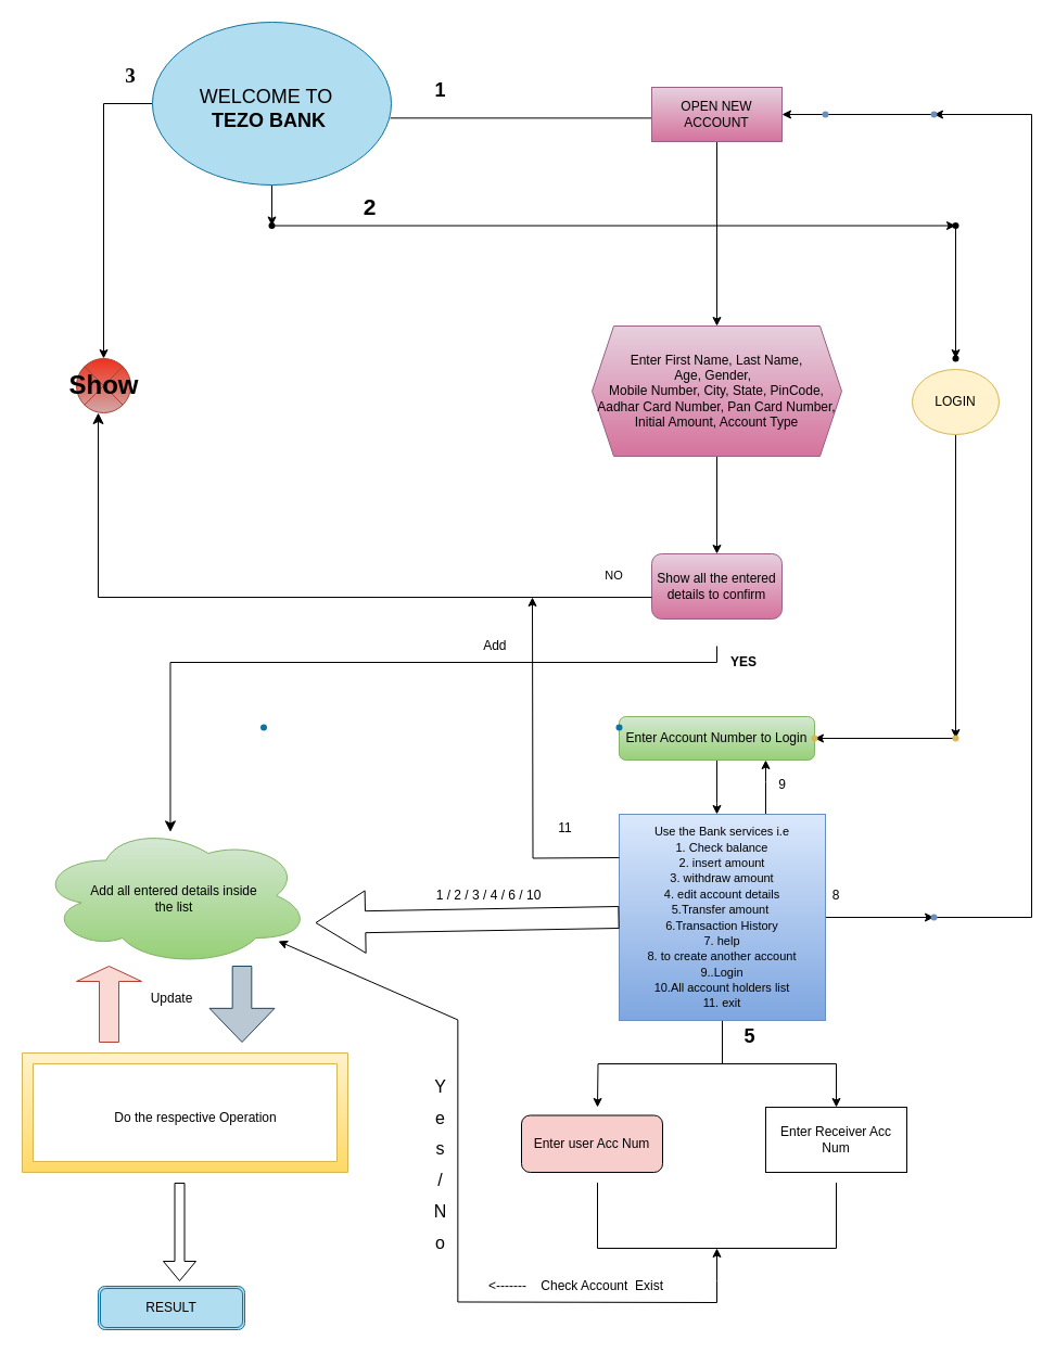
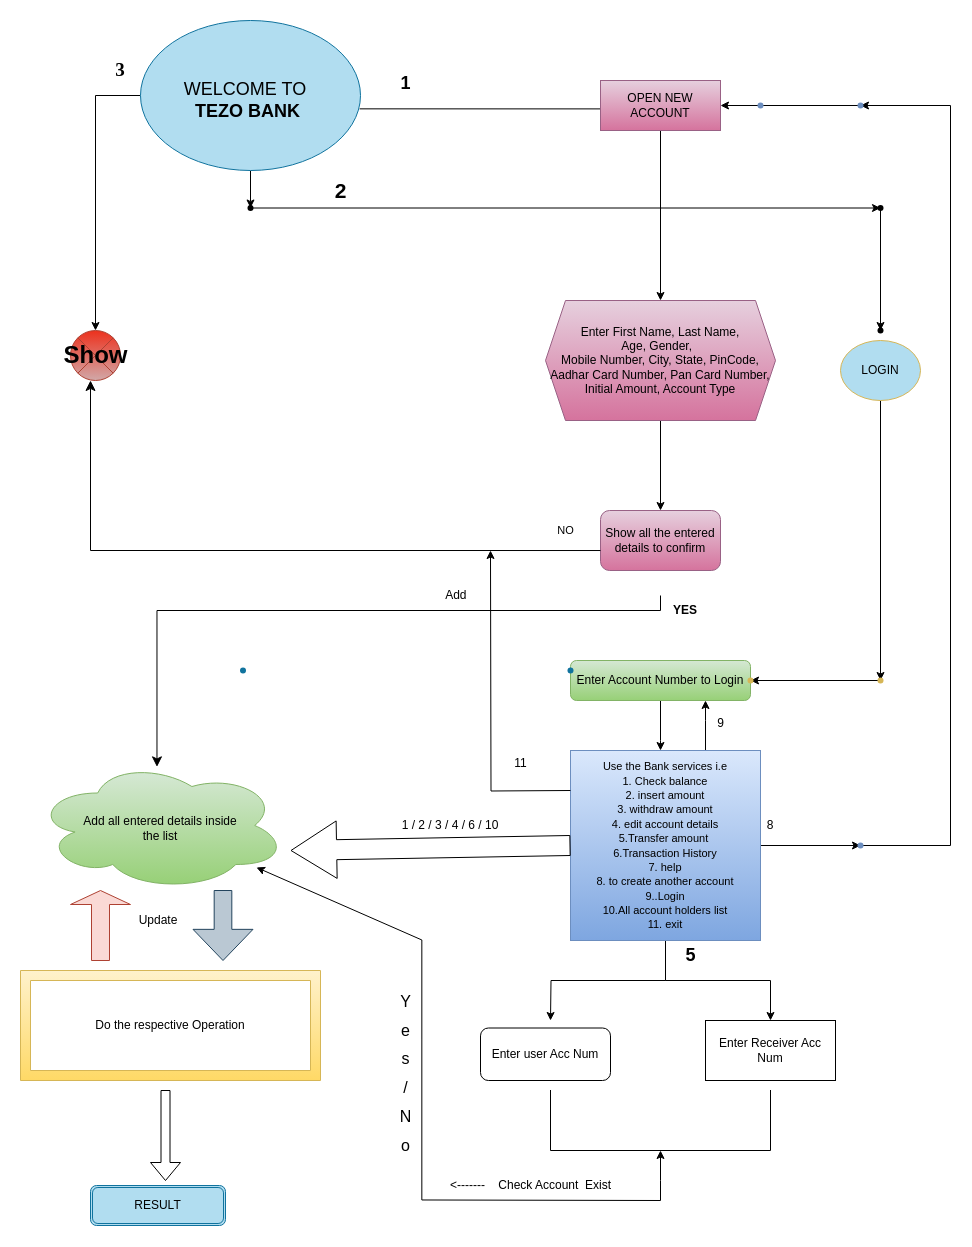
  <mxCell id="0" />
  <mxCell id="1" parent="0" />
  <mxCell id="2" style="edgeStyle=orthogonalEdgeStyle;rounded=0;orthogonalLoop=1;jettySize=auto;html=1;exitX=0;exitY=0.5;exitDx=0;exitDy=0;entryX=0.5;entryY=0;entryDx=0;entryDy=0;" parent="1" source="5" target="21" edge="1"><mxGeometry relative="1" as="geometry"><mxPoint x="10" y="160" as="targetPoint" /></mxGeometry></mxCell>
  <mxCell id="3" value="" style="edgeStyle=orthogonalEdgeStyle;rounded=0;orthogonalLoop=1;jettySize=auto;html=1;entryX=0;entryY=0.25;entryDx=0;entryDy=0;exitX=0.996;exitY=0.589;exitDx=0;exitDy=0;exitPerimeter=0;" edge="1" parent="1" source="5"><mxGeometry relative="1" as="geometry"><mxPoint x="370" y="109" as="sourcePoint" /><mxPoint x="610.83" y="101.25" as="targetPoint" /><Array as="points"><mxPoint x="611" y="108" /></Array></mxGeometry></mxCell>
  <mxCell id="4" value="" style="edgeStyle=orthogonalEdgeStyle;rounded=0;orthogonalLoop=1;jettySize=auto;html=1;" edge="1" parent="1" source="5" target="58"><mxGeometry relative="1" as="geometry" /></mxCell>
  <mxCell id="5" value="" style="ellipse;whiteSpace=wrap;html=1;fillColor=#b1ddf0;strokeColor=#10739e;" parent="1" vertex="1"><mxGeometry x="140" y="20" width="220" height="150" as="geometry" /></mxCell>
  <mxCell id="6" value="" style="edgeStyle=orthogonalEdgeStyle;rounded=0;orthogonalLoop=1;jettySize=auto;html=1;" parent="1" source="7" target="9" edge="1"><mxGeometry relative="1" as="geometry" /></mxCell>
  <mxCell id="7" value="OPEN NEW ACCOUNT" style="text;html=1;strokeColor=#996185;fillColor=#e6d0de;align=center;verticalAlign=middle;whiteSpace=wrap;rounded=0;gradientColor=#d5739d;" parent="1" vertex="1"><mxGeometry x="600" y="80" width="120" height="50" as="geometry" /></mxCell>
  <mxCell id="8" value="" style="edgeStyle=orthogonalEdgeStyle;rounded=0;orthogonalLoop=1;jettySize=auto;html=1;" parent="1" source="9" target="10" edge="1"><mxGeometry relative="1" as="geometry" /></mxCell>
  <mxCell id="9" value="&lt;span style=&quot;&quot;&gt;Enter First Name, Last Name,&lt;br&gt;Age, Gender,&amp;nbsp;&amp;nbsp;&lt;br&gt;Mobile Number, City, State, PinCode,&lt;br&gt;Aadhar Card Number, Pan Card Number, Initial Amount, Account Type&lt;br&gt;&lt;/span&gt;" style="shape=hexagon;perimeter=hexagonPerimeter2;whiteSpace=wrap;html=1;fixedSize=1;fillColor=#e6d0de;gradientColor=#d5739d;strokeColor=#996185;" parent="1" vertex="1"><mxGeometry x="545" y="300" width="230" height="120" as="geometry" /></mxCell>
  <mxCell id="10" value="Show all the entered details to confirm" style="rounded=1;whiteSpace=wrap;html=1;fillColor=#e6d0de;gradientColor=#d5739d;strokeColor=#996185;" parent="1" vertex="1"><mxGeometry x="600" y="510" width="120" height="60" as="geometry" /></mxCell>
  <mxCell id="11" value="" style="edgeStyle=orthogonalEdgeStyle;rounded=0;orthogonalLoop=1;jettySize=auto;html=1;" edge="1" parent="1" source="12" target="17"><mxGeometry relative="1" as="geometry"><Array as="points"><mxPoint x="660" y="740" /><mxPoint x="660" y="740" /></Array></mxGeometry></mxCell>
  <mxCell id="12" value="Enter Account Number to Login" style="rounded=1;whiteSpace=wrap;html=1;fillColor=#d5e8d4;gradientColor=#97d077;strokeColor=#82b366;" parent="1" vertex="1"><mxGeometry x="570" y="660" width="180" height="40" as="geometry" /></mxCell>
  <mxCell id="13" value="" style="edgeStyle=orthogonalEdgeStyle;rounded=0;orthogonalLoop=1;jettySize=auto;html=1;exitX=0.5;exitY=1;exitDx=0;exitDy=0;" parent="1" source="17" edge="1"><mxGeometry relative="1" as="geometry"><mxPoint x="550" y="1020" as="targetPoint" /></mxGeometry></mxCell>
  <mxCell id="14" style="edgeStyle=orthogonalEdgeStyle;rounded=0;orthogonalLoop=1;jettySize=auto;html=1;entryX=0.5;entryY=0;entryDx=0;entryDy=0;" parent="1" source="17" target="42" edge="1"><mxGeometry relative="1" as="geometry" /></mxCell>
  <mxCell id="15" value="" style="edgeStyle=orthogonalEdgeStyle;rounded=0;orthogonalLoop=1;jettySize=auto;html=1;" edge="1" parent="1" source="17" target="52"><mxGeometry relative="1" as="geometry" /></mxCell>
  <mxCell id="16" value="" style="edgeStyle=orthogonalEdgeStyle;rounded=0;orthogonalLoop=1;jettySize=auto;html=1;" edge="1" parent="1"><mxGeometry relative="1" as="geometry"><mxPoint x="705" y="760" as="sourcePoint" /><mxPoint x="705" y="700" as="targetPoint" /><Array as="points"><mxPoint x="705" y="720" /><mxPoint x="705" y="720" /></Array></mxGeometry></mxCell>
  <mxCell id="17" value="&lt;font style=&quot;font-size: 11px;&quot;&gt;Use the Bank services i.e&lt;br&gt;1. Check balance&lt;br&gt;2. insert amount&lt;br&gt;3. withdraw amount&lt;br&gt;4. edit account details&lt;br&gt;5.Transfer amount&amp;nbsp;&lt;br&gt;6.Transaction History&lt;br&gt;7. help&lt;br&gt;8. to create another account&lt;br&gt;9..Login&lt;br&gt;10.All account holders list&lt;br&gt;11. exit&lt;/font&gt;" style="whiteSpace=wrap;html=1;aspect=fixed;fillColor=#dae8fc;gradientColor=#7ea6e0;strokeColor=#6c8ebf;" parent="1" vertex="1"><mxGeometry x="570" y="750" width="190" height="190" as="geometry" /></mxCell>
  <mxCell id="18" value="" style="ellipse;shape=cloud;whiteSpace=wrap;html=1;fillColor=#d5e8d4;gradientColor=#97d077;strokeColor=#82b366;" parent="1" vertex="1"><mxGeometry x="34.37" y="760" width="251.25" height="130" as="geometry" /></mxCell>
  <mxCell id="19" value="Add all entered details inside the list" style="text;html=1;strokeColor=none;fillColor=none;align=center;verticalAlign=middle;whiteSpace=wrap;rounded=0;" parent="1" vertex="1"><mxGeometry x="80" y="810" width="160" height="35" as="geometry" /></mxCell>
  <mxCell id="20" value="&lt;b&gt;YES&lt;/b&gt;" style="text;html=1;strokeColor=none;fillColor=none;align=center;verticalAlign=middle;whiteSpace=wrap;rounded=0;" parent="1" vertex="1"><mxGeometry x="660" y="580" width="50" height="60" as="geometry" /></mxCell>
  <mxCell id="21" value="" style="shape=sumEllipse;perimeter=ellipsePerimeter;whiteSpace=wrap;html=1;backgroundOutline=1;fillColor=#ed311d;strokeColor=#ae4132;gradientColor=#d1a8a8;" parent="1" vertex="1"><mxGeometry x="70" y="330" width="50" height="50" as="geometry" /></mxCell>
  <mxCell id="22" value="&lt;font size=&quot;1&quot; style=&quot;&quot;&gt;&lt;span style=&quot;font-size: 18px;&quot;&gt;WELCOME TO&lt;br&gt;&lt;b&gt;&amp;nbsp;TEZO BANK&lt;/b&gt;&lt;/span&gt;&lt;/font&gt;" style="text;html=1;strokeColor=none;fillColor=none;align=center;verticalAlign=middle;whiteSpace=wrap;rounded=0;" parent="1" vertex="1"><mxGeometry x="150" y="70" width="190" height="60" as="geometry" /></mxCell>
  <mxCell id="23" value="Add&amp;nbsp;" style="text;html=1;strokeColor=none;fillColor=none;align=center;verticalAlign=middle;whiteSpace=wrap;rounded=0;" parent="1" vertex="1"><mxGeometry x="415" y="580" width="85" height="30" as="geometry" /></mxCell>
  <mxCell id="24" style="edgeStyle=none;rounded=0;orthogonalLoop=1;jettySize=auto;html=1;exitX=0.75;exitY=1;exitDx=0;exitDy=0;" parent="1" source="22" target="22" edge="1"><mxGeometry relative="1" as="geometry" /></mxCell>
  <mxCell id="25" value="" style="shape=flexArrow;endArrow=classic;html=1;rounded=0;exitX=0;exitY=0.5;exitDx=0;exitDy=0;endWidth=36.471;endSize=14.883;width=20;" parent="1" source="17" edge="1"><mxGeometry width="50" height="50" relative="1" as="geometry"><mxPoint x="430" y="890" as="sourcePoint" /><mxPoint x="290" y="850" as="targetPoint" /></mxGeometry></mxCell>
  <mxCell id="26" value="" style="verticalLabelPosition=bottom;verticalAlign=top;html=1;shape=mxgraph.basic.frame;dx=10;whiteSpace=wrap;fillColor=#fff2cc;gradientColor=#ffd966;strokeColor=#d6b656;" parent="1" vertex="1"><mxGeometry x="20" y="970" width="300" height="110" as="geometry" /></mxCell>
  <mxCell id="27" value="" style="shape=singleArrow;direction=south;whiteSpace=wrap;html=1;arrowWidth=0.294;arrowSize=0.445;fillColor=#bac8d3;strokeColor=#23445d;" parent="1" vertex="1"><mxGeometry x="192.5" y="890" width="60" height="70" as="geometry" /></mxCell>
- <mxCell id="28" value="&amp;nbsp;Do the respective Operation&amp;nbsp;" style="text;html=1;strokeColor=none;fillColor=none;align=center;verticalAlign=middle;whiteSpace=wrap;rounded=0;" parent="1" vertex="1"><mxGeometry x="100" y="1015" width="160" height="30" as="geometry" /></mxCell>
+ <mxCell id="28" value="&amp;nbsp;Do the respective Operation&amp;nbsp;" style="text;html=1;strokeColor=none;fillColor=none;align=center;verticalAlign=middle;whiteSpace=wrap;rounded=0;" parent="1" vertex="1"><mxGeometry x="90" y="1010" width="160" height="30" as="geometry" /></mxCell>
  <mxCell id="29" value="" style="edgeStyle=elbowEdgeStyle;elbow=vertical;endArrow=classic;html=1;curved=0;rounded=0;endSize=8;startSize=8;exitX=0;exitY=0.25;exitDx=0;exitDy=0;entryX=0.486;entryY=0.049;entryDx=0;entryDy=0;entryPerimeter=0;" parent="1" source="20" target="18" edge="1"><mxGeometry width="50" height="50" relative="1" as="geometry"><mxPoint x="255" y="830" as="sourcePoint" /><mxPoint x="160" y="630" as="targetPoint" /><Array as="points"><mxPoint x="300" y="610" /></Array></mxGeometry></mxCell>
  <mxCell id="30" value="8" style="text;html=1;strokeColor=none;fillColor=none;align=center;verticalAlign=middle;whiteSpace=wrap;rounded=0;" parent="1" vertex="1"><mxGeometry x="740" y="810" width="60" height="30" as="geometry" /></mxCell>
  <mxCell id="31" value="&lt;font style=&quot;font-size: 19px;&quot;&gt;3&lt;/font&gt;" style="text;html=1;strokeColor=none;fillColor=none;align=center;verticalAlign=middle;whiteSpace=wrap;rounded=0;fontSize=19;fontFamily=Comic Sans MS;fontStyle=1" parent="1" vertex="1"><mxGeometry x="70" y="37.5" width="100" height="65" as="geometry" /></mxCell>
  <mxCell id="32" value="" style="edgeStyle=elbowEdgeStyle;elbow=vertical;endArrow=classic;html=1;curved=0;rounded=0;endSize=8;startSize=8;exitX=0;exitY=0.667;exitDx=0;exitDy=0;exitPerimeter=0;" parent="1" source="10" edge="1"><mxGeometry width="50" height="50" relative="1" as="geometry"><mxPoint x="590" y="545" as="sourcePoint" /><mxPoint x="90" y="380" as="targetPoint" /><Array as="points"><mxPoint x="540" y="550" /><mxPoint x="130" y="520" /></Array></mxGeometry></mxCell>
  <mxCell id="33" value="NO" style="text;strokeColor=none;fillColor=none;html=1;fontSize=11;fontStyle=0;verticalAlign=middle;align=center;" parent="1" vertex="1"><mxGeometry x="520" y="515" width="90" height="30" as="geometry" /></mxCell>
  <mxCell id="34" value="Show" style="text;strokeColor=none;fillColor=none;html=1;fontSize=24;fontStyle=1;verticalAlign=middle;align=center;" parent="1" vertex="1"><mxGeometry x="45" y="340" width="100" height="30" as="geometry" /></mxCell>
  <mxCell id="35" value="RESULT" style="text;html=1;strokeColor=none;fillColor=none;align=center;verticalAlign=middle;whiteSpace=wrap;rounded=0;" parent="1" vertex="1"><mxGeometry x="120" y="1190" width="60" height="30" as="geometry" /></mxCell>
  <mxCell id="36" value="RESULT" style="shape=ext;double=1;rounded=1;whiteSpace=wrap;html=1;fillColor=#b1ddf0;strokeColor=#10739e;" parent="1" vertex="1"><mxGeometry x="90" y="1185" width="135" height="40" as="geometry" /></mxCell>
  <mxCell id="37" value="" style="shape=singleArrow;direction=north;whiteSpace=wrap;html=1;fillColor=#fad9d5;strokeColor=#ae4132;" parent="1" vertex="1"><mxGeometry x="70" y="890" width="60" height="70" as="geometry" /></mxCell>
  <mxCell id="38" value="" style="shape=singleArrow;whiteSpace=wrap;html=1;direction=south;" parent="1" vertex="1"><mxGeometry x="150" y="1090" width="30" height="90" as="geometry" /></mxCell>
  <mxCell id="39" value="Update" style="text;html=1;strokeColor=none;fillColor=none;align=center;verticalAlign=middle;whiteSpace=wrap;rounded=0;" parent="1" vertex="1"><mxGeometry x="132.5" y="910" width="50" height="20" as="geometry" /></mxCell>
  <mxCell id="40" value="1 / 2 / 3 / 4 / 6 / 10" style="text;html=1;strokeColor=none;fillColor=none;align=center;verticalAlign=middle;whiteSpace=wrap;rounded=0;" parent="1" vertex="1"><mxGeometry x="340" y="810" width="220" height="30" as="geometry" /></mxCell>
- <mxCell id="41" value="Enter user Acc Num" style="rounded=1;whiteSpace=wrap;html=1;fillColor=#f8cecc;" parent="1" vertex="1"><mxGeometry x="480" y="1027.5" width="130" height="52.5" as="geometry" /></mxCell>
+ <mxCell id="41" value="Enter user Acc Num" style="rounded=1;whiteSpace=wrap;html=1;" parent="1" vertex="1"><mxGeometry x="480" y="1027.5" width="130" height="52.5" as="geometry" /></mxCell>
  <mxCell id="42" value="Enter Receiver Acc Num" style="whiteSpace=wrap;html=1;rounded=0;" parent="1" vertex="1"><mxGeometry x="705" y="1020" width="130" height="60" as="geometry" /></mxCell>
  <mxCell id="43" value="" style="shape=partialRectangle;whiteSpace=wrap;html=1;bottom=1;right=1;left=1;top=0;fillColor=none;routingCenterX=-0.5;" parent="1" vertex="1"><mxGeometry x="550" y="1090" width="220" height="60" as="geometry" /></mxCell>
  <mxCell id="44" value="" style="endArrow=classic;startArrow=classic;html=1;rounded=0;" parent="1" source="18" edge="1" target="43"><mxGeometry width="50" height="50" relative="1" as="geometry"><mxPoint x="249.999" y="850.522" as="sourcePoint" /><mxPoint x="646" y="1159.48" as="targetPoint" /><Array as="points"><mxPoint x="421.33" y="939.48" /><mxPoint x="421.33" y="1039.48" /><mxPoint x="421.33" y="1199.48" /><mxPoint x="660" y="1200" /><mxPoint x="660" y="1180" /><mxPoint x="660" y="1150" /></Array></mxGeometry></mxCell>
  <mxCell id="45" value="&amp;nbsp; &amp;nbsp; &amp;nbsp; &amp;nbsp; &amp;nbsp;&amp;lt;-------&amp;nbsp; &amp;nbsp; Check Account&amp;nbsp; Exist" style="text;html=1;align=center;verticalAlign=middle;resizable=0;points=[];autosize=1;strokeColor=none;fillColor=none;" parent="1" vertex="1"><mxGeometry x="410" y="1170" width="210" height="30" as="geometry" /></mxCell>
  <mxCell id="46" value="&lt;span style=&quot;font-weight: normal; font-size: 16px;&quot;&gt;Y&lt;br&gt;e&lt;br&gt;s&lt;br&gt;/&lt;br&gt;N&lt;br&gt;o&lt;br&gt;&lt;br&gt;&lt;/span&gt;" style="text;strokeColor=none;fillColor=none;html=1;fontSize=24;fontStyle=1;verticalAlign=middle;align=center;" parent="1" vertex="1"><mxGeometry x="385" y="970" width="40" height="230" as="geometry" /></mxCell>
  <mxCell id="47" value="" style="shape=waypoint;sketch=0;size=6;pointerEvents=1;points=[];fillColor=#b1ddf0;resizable=0;rotatable=0;perimeter=centerPerimeter;snapToPoint=1;strokeColor=#10739e;" vertex="1" parent="1"><mxGeometry x="232.5" y="660" width="20" height="20" as="geometry" /></mxCell>
  <mxCell id="48" value="" style="shape=waypoint;sketch=0;size=6;pointerEvents=1;points=[];fillColor=#b1ddf0;resizable=0;rotatable=0;perimeter=centerPerimeter;snapToPoint=1;strokeColor=#10739e;" vertex="1" parent="1"><mxGeometry x="560" y="660" width="20" height="20" as="geometry" /></mxCell>
  <mxCell id="49" value="" style="edgeStyle=orthogonalEdgeStyle;rounded=0;orthogonalLoop=1;jettySize=auto;html=1;" edge="1" parent="1" source="50" target="63"><mxGeometry relative="1" as="geometry" /></mxCell>
- <mxCell id="50" value="LOGIN" style="ellipse;whiteSpace=wrap;html=1;fillColor=#fff2cc;strokeColor=#d6b656;" vertex="1" parent="1"><mxGeometry x="840" y="340" width="80" height="60" as="geometry" /></mxCell>
+ <mxCell id="50" value="LOGIN" style="ellipse;whiteSpace=wrap;html=1;fillColor=#b1ddf0;strokeColor=#d6b656;" vertex="1" parent="1"><mxGeometry x="840" y="340" width="80" height="60" as="geometry" /></mxCell>
  <mxCell id="51" value="" style="edgeStyle=orthogonalEdgeStyle;rounded=0;orthogonalLoop=1;jettySize=auto;html=1;" edge="1" parent="1" source="52" target="54"><mxGeometry relative="1" as="geometry"><Array as="points"><mxPoint x="950" y="845" /><mxPoint x="950" y="105" /></Array></mxGeometry></mxCell>
  <mxCell id="52" value="" style="shape=waypoint;sketch=0;size=6;pointerEvents=1;points=[];fillColor=#dae8fc;resizable=0;rotatable=0;perimeter=centerPerimeter;snapToPoint=1;strokeColor=#6c8ebf;gradientColor=#7ea6e0;" vertex="1" parent="1"><mxGeometry x="850" y="835" width="20" height="20" as="geometry" /></mxCell>
  <mxCell id="53" value="" style="edgeStyle=orthogonalEdgeStyle;rounded=0;orthogonalLoop=1;jettySize=auto;html=1;entryX=1;entryY=0.5;entryDx=0;entryDy=0;" edge="1" parent="1" source="54" target="7"><mxGeometry relative="1" as="geometry" /></mxCell>
  <mxCell id="54" value="" style="shape=waypoint;sketch=0;size=6;pointerEvents=1;points=[];fillColor=#dae8fc;resizable=0;rotatable=0;perimeter=centerPerimeter;snapToPoint=1;strokeColor=#6c8ebf;gradientColor=#7ea6e0;" vertex="1" parent="1"><mxGeometry x="850" y="95" width="20" height="20" as="geometry" /></mxCell>
  <mxCell id="55" value="" style="shape=waypoint;sketch=0;size=6;pointerEvents=1;points=[];fillColor=#dae8fc;resizable=0;rotatable=0;perimeter=centerPerimeter;snapToPoint=1;strokeColor=#6c8ebf;gradientColor=#7ea6e0;" vertex="1" parent="1"><mxGeometry x="750" y="95" width="20" height="20" as="geometry" /></mxCell>
  <mxCell id="56" value="&lt;b&gt;&lt;font style=&quot;font-size: 18px;&quot;&gt;1&lt;/font&gt;&lt;/b&gt;" style="text;html=1;align=center;verticalAlign=middle;resizable=0;points=[];autosize=1;strokeColor=none;fillColor=none;" vertex="1" parent="1"><mxGeometry x="390" y="62.5" width="30" height="40" as="geometry" /></mxCell>
  <mxCell id="57" value="" style="edgeStyle=orthogonalEdgeStyle;rounded=0;orthogonalLoop=1;jettySize=auto;html=1;" edge="1" parent="1" source="58" target="60"><mxGeometry relative="1" as="geometry" /></mxCell>
  <mxCell id="58" value="" style="shape=waypoint;sketch=0;size=6;pointerEvents=1;points=[];fillColor=none;resizable=0;rotatable=0;perimeter=centerPerimeter;snapToPoint=1;" vertex="1" parent="1"><mxGeometry x="240" y="197.5" width="20" height="20" as="geometry" /></mxCell>
  <mxCell id="59" value="" style="edgeStyle=orthogonalEdgeStyle;rounded=0;orthogonalLoop=1;jettySize=auto;html=1;" edge="1" parent="1" source="60" target="61"><mxGeometry relative="1" as="geometry" /></mxCell>
  <mxCell id="60" value="" style="shape=waypoint;sketch=0;size=6;pointerEvents=1;points=[];fillColor=none;resizable=0;rotatable=0;perimeter=centerPerimeter;snapToPoint=1;" vertex="1" parent="1"><mxGeometry x="870" y="197.5" width="20" height="20" as="geometry" /></mxCell>
  <mxCell id="61" value="" style="shape=waypoint;sketch=0;size=6;pointerEvents=1;points=[];fillColor=none;resizable=0;rotatable=0;perimeter=centerPerimeter;snapToPoint=1;" vertex="1" parent="1"><mxGeometry x="870" y="320" width="20" height="20" as="geometry" /></mxCell>
  <mxCell id="62" value="" style="edgeStyle=orthogonalEdgeStyle;rounded=0;orthogonalLoop=1;jettySize=auto;html=1;" edge="1" parent="1" source="63" target="64"><mxGeometry relative="1" as="geometry" /></mxCell>
  <mxCell id="63" value="" style="shape=waypoint;sketch=0;size=6;pointerEvents=1;points=[];fillColor=#fff2cc;resizable=0;rotatable=0;perimeter=centerPerimeter;snapToPoint=1;strokeColor=#d6b656;" vertex="1" parent="1"><mxGeometry x="870" y="670" width="20" height="20" as="geometry" /></mxCell>
  <mxCell id="64" value="" style="shape=waypoint;sketch=0;size=6;pointerEvents=1;points=[];fillColor=#fff2cc;resizable=0;rotatable=0;perimeter=centerPerimeter;snapToPoint=1;strokeColor=#d6b656;" vertex="1" parent="1"><mxGeometry x="740" y="670" width="20" height="20" as="geometry" /></mxCell>
  <mxCell id="65" value="&lt;b&gt;&lt;font style=&quot;font-size: 21px;&quot;&gt;2&lt;/font&gt;&lt;/b&gt;" style="text;html=1;align=center;verticalAlign=middle;resizable=0;points=[];autosize=1;strokeColor=none;fillColor=none;" vertex="1" parent="1"><mxGeometry x="320" y="170" width="40" height="40" as="geometry" /></mxCell>
  <mxCell id="66" value="&lt;b&gt;&lt;font style=&quot;font-size: 18px;&quot;&gt;5&lt;/font&gt;&lt;/b&gt;" style="text;html=1;align=center;verticalAlign=middle;resizable=0;points=[];autosize=1;strokeColor=none;fillColor=none;" vertex="1" parent="1"><mxGeometry x="675" y="935" width="30" height="40" as="geometry" /></mxCell>
  <mxCell id="67" value="9" style="text;html=1;align=center;verticalAlign=middle;resizable=0;points=[];autosize=1;strokeColor=none;fillColor=none;" vertex="1" parent="1"><mxGeometry x="705" y="708" width="30" height="30" as="geometry" /></mxCell>
  <mxCell id="68" style="edgeStyle=orthogonalEdgeStyle;rounded=0;orthogonalLoop=1;jettySize=auto;html=1;exitX=0;exitY=0;exitDx=0;exitDy=0;" edge="1" parent="1"><mxGeometry relative="1" as="geometry"><mxPoint x="490" y="550" as="targetPoint" /><mxPoint x="569.98" y="790" as="sourcePoint" /></mxGeometry></mxCell>
  <mxCell id="69" value="11" style="text;html=1;align=center;verticalAlign=middle;resizable=0;points=[];autosize=1;strokeColor=none;fillColor=none;" vertex="1" parent="1"><mxGeometry x="500" y="748" width="40" height="30" as="geometry" /></mxCell>
